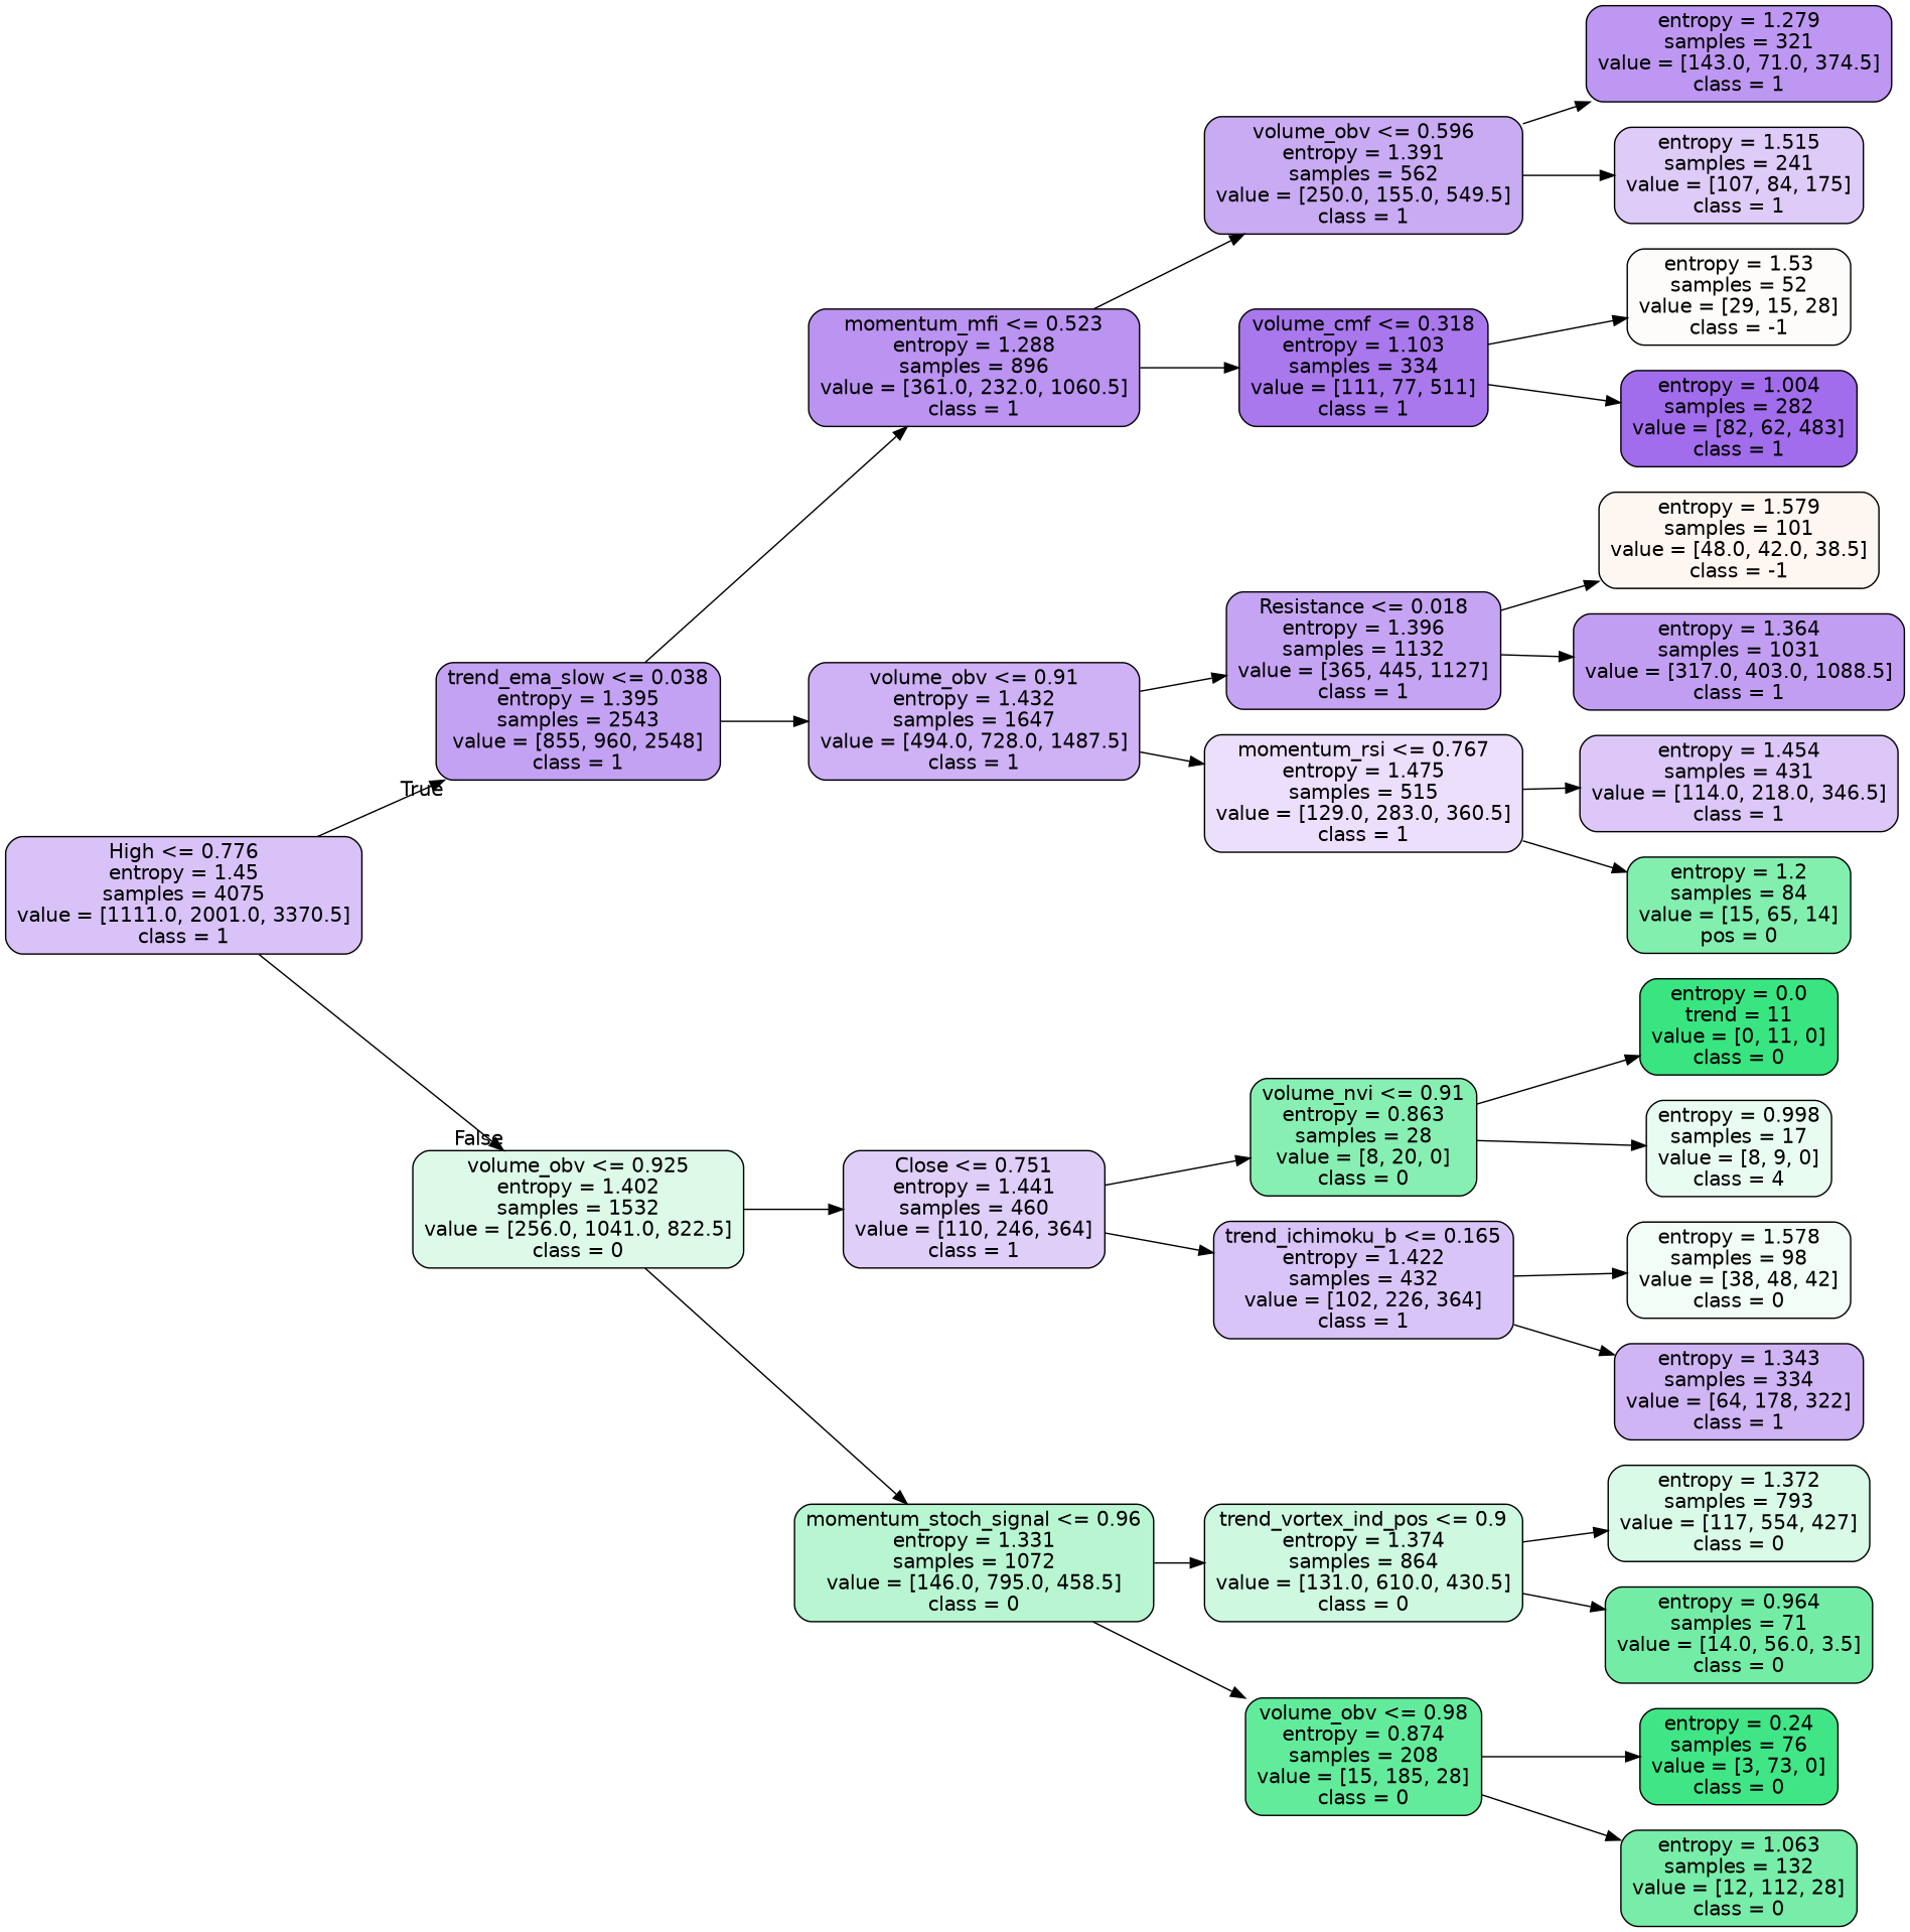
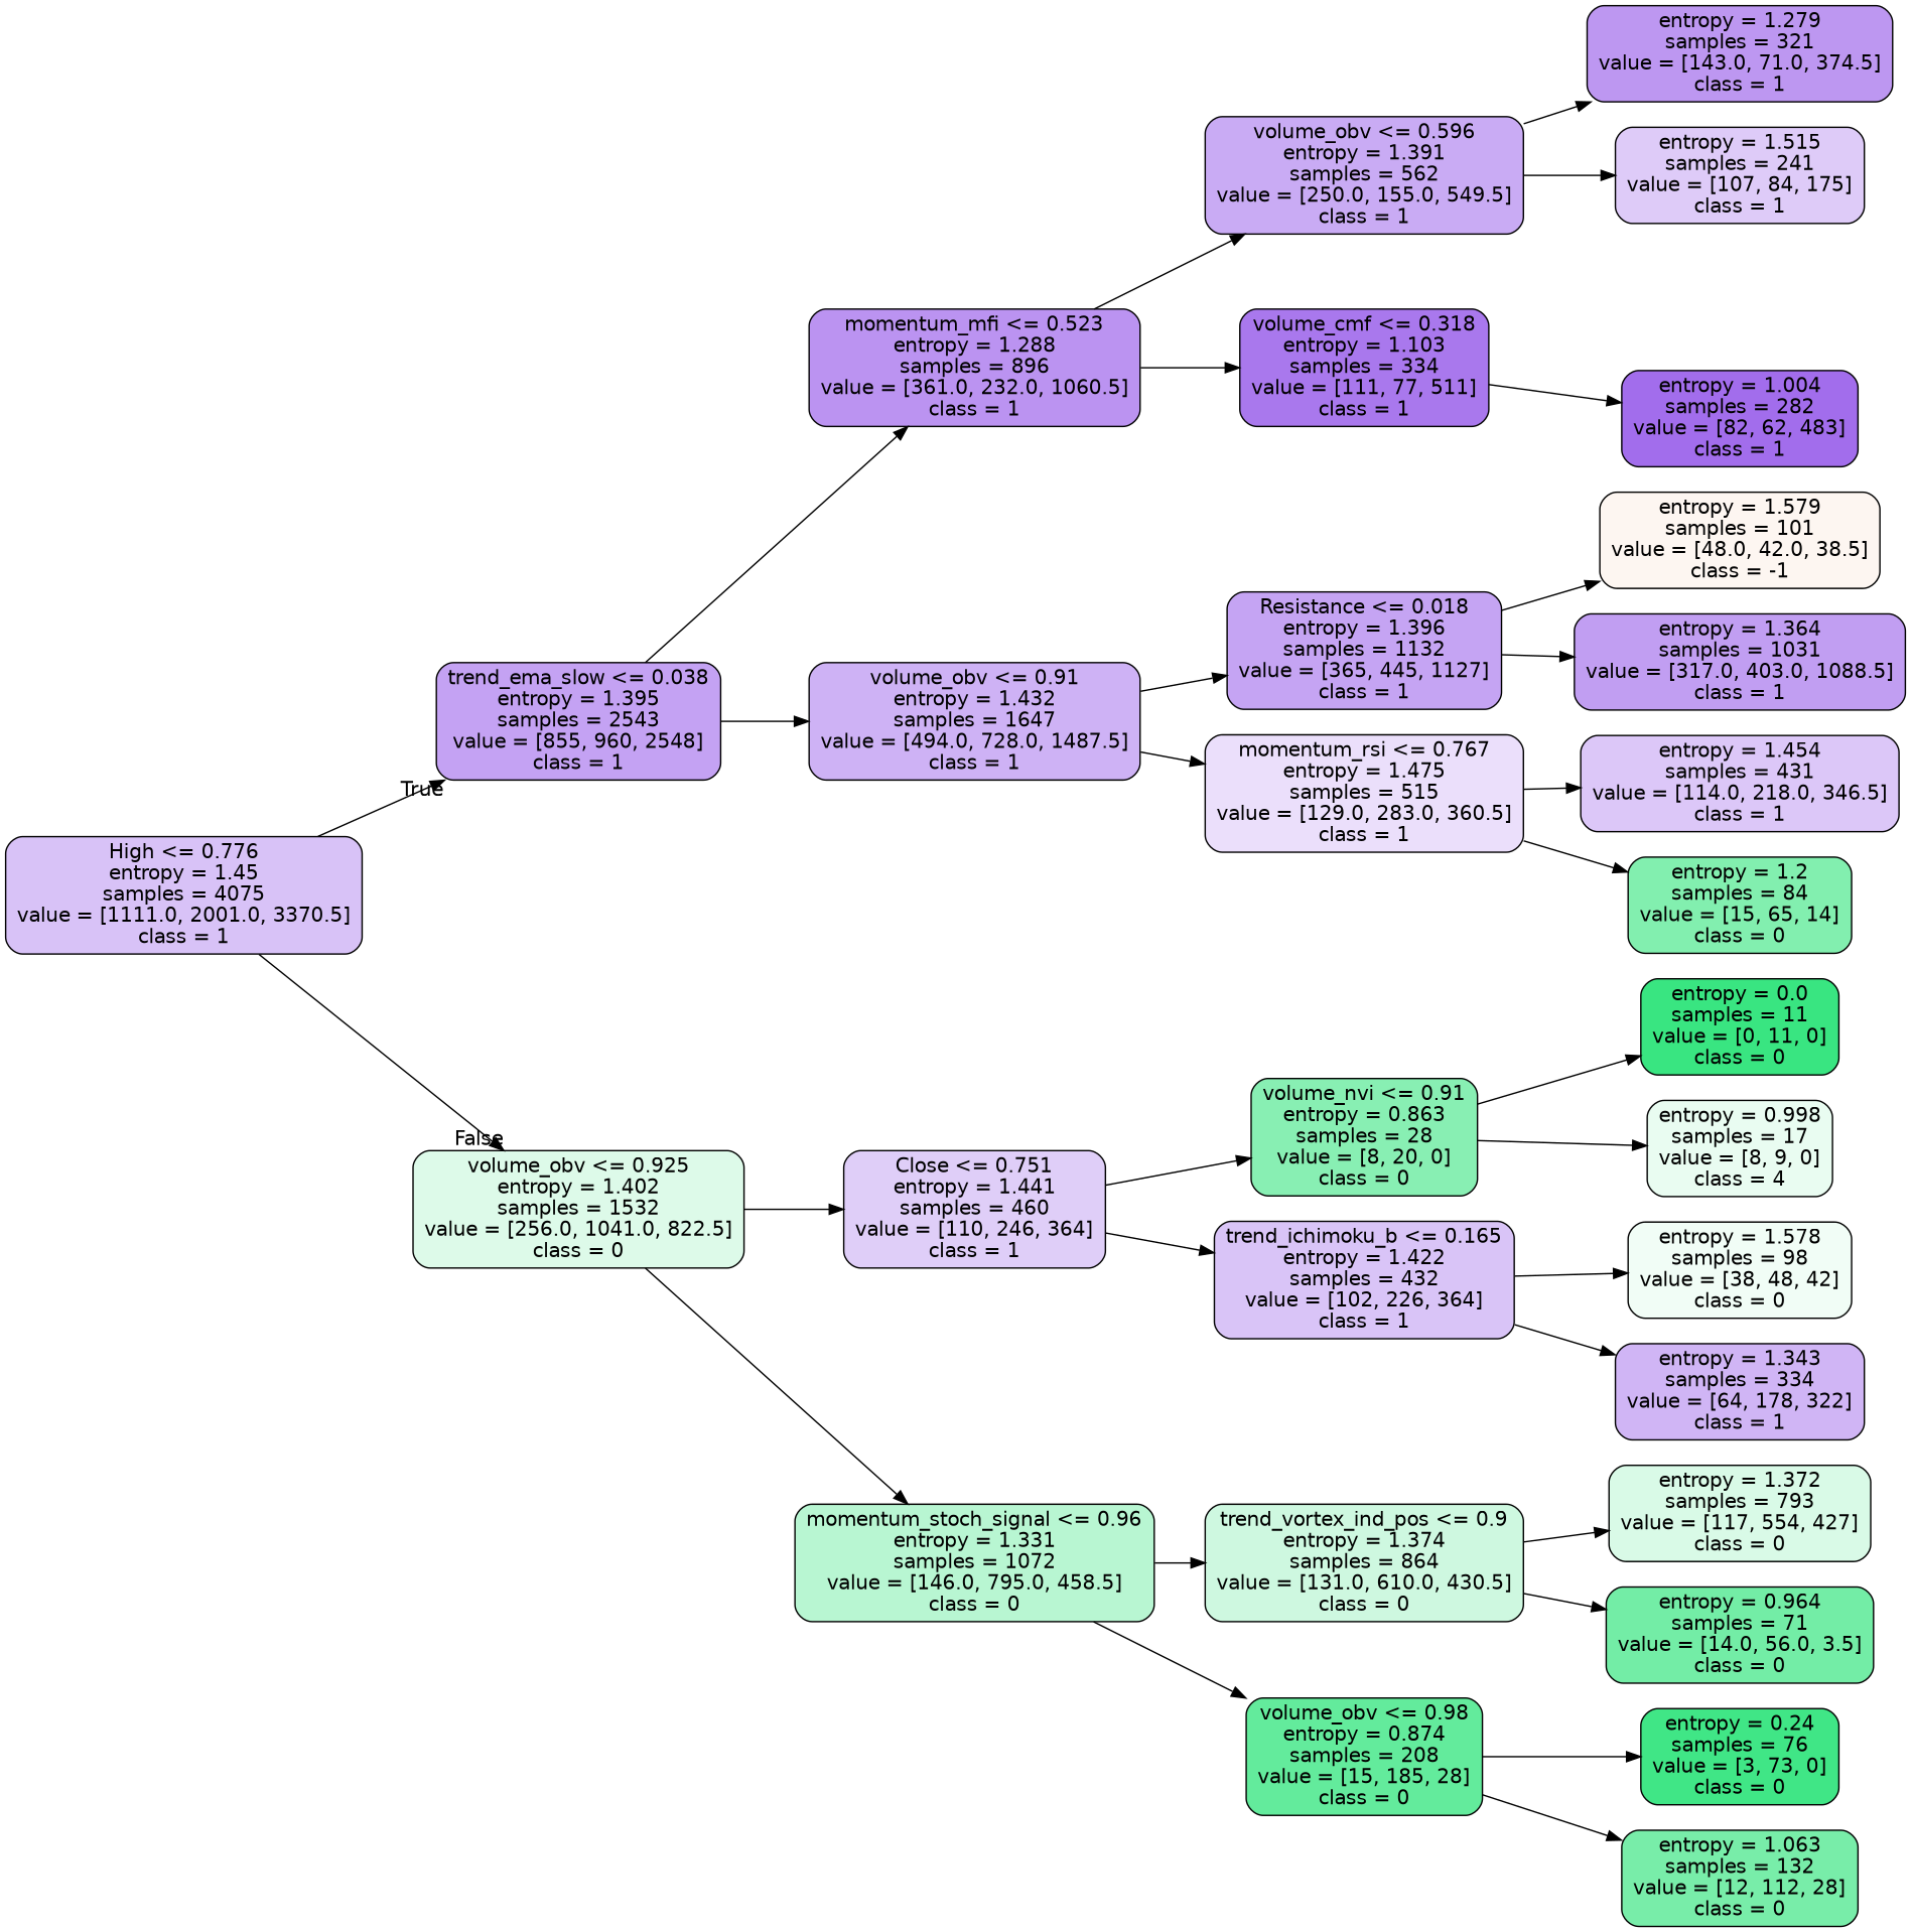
  digraph {
    rankdir=LR
    node [color=black fontname=helvetica shape=box style="filled, rounded"]
    edge [fontname=helvetica]
    n1 [fillcolor="#8139e54e" label="High <= 0.776\nentropy = 1.45\nsamples = 4075\nvalue = [1111.0, 2001.0, 3370.5]\nclass = 1"]
    n2 [fillcolor="#8139e577" label="trend_ema_slow <= 0.038\nentropy = 1.395\nsamples = 2543\nvalue = [855, 960, 2548]\nclass = 1"]
    n3 [fillcolor="#39e5812b" label="volume_obv <= 0.925\nentropy = 1.402\nsamples = 1532\nvalue = [256.0, 1041.0, 822.5]\nclass = 0"]
    n4 [fillcolor="#8139e58a" label="momentum_mfi <= 0.523\nentropy = 1.288\nsamples = 896\nvalue = [361.0, 232.0, 1060.5]\nclass = 1"]
    n5 [fillcolor="#8139e562" label="volume_obv <= 0.91\nentropy = 1.432\nsamples = 1647\nvalue = [494.0, 728.0, 1487.5]\nclass = 1"]
    n6 [fillcolor="#8139e53f" label="Close <= 0.751\nentropy = 1.441\nsamples = 460\nvalue = [110, 246, 364]\nclass = 1"]
    n7 [fillcolor="#39e5815b" label="momentum_stoch_signal <= 0.96\nentropy = 1.331\nsamples = 1072\nvalue = [146.0, 795.0, 458.5]\nclass = 0"]
    n8 [fillcolor="#8139e56c" label="volume_obv <= 0.596\nentropy = 1.391\nsamples = 562\nvalue = [250.0, 155.0, 549.5]\nclass = 1"]
    n9 [fillcolor="#8139e5ad" label="volume_cmf <= 0.318\nentropy = 1.103\nsamples = 334\nvalue = [111, 77, 511]\nclass = 1"]
    n10 [fillcolor="#8139e575" label="Resistance <= 0.018\nentropy = 1.396\nsamples = 1132\nvalue = [365, 445, 1127]\nclass = 1"]
    n11 [fillcolor="#8139e528" label="momentum_rsi <= 0.767\nentropy = 1.475\nsamples = 515\nvalue = [129.0, 283.0, 360.5]\nclass = 1"]
    n12 [fillcolor="#8139e585" label="entropy = 1.279\nsamples = 321\nvalue = [143.0, 71.0, 374.5]\nclass = 1"]
    n13 [fillcolor="#8139e543" label="entropy = 1.515\nsamples = 241\nvalue = [107, 84, 175]\nclass = 1"]
-   n14 [fillcolor="#e5813906" label="entropy = 1.53\nsamples = 52\nvalue = [29, 15, 28]\nclass = -1"]
    n15 [fillcolor="#8139e5bc" label="entropy = 1.004\nsamples = 282\nvalue = [82, 62, 483]\nclass = 1"]
    n16 [fillcolor="#e5813912" label="entropy = 1.579\nsamples = 101\nvalue = [48.0, 42.0, 38.5]\nclass = -1"]
    n17 [fillcolor="#8139e57c" label="entropy = 1.364\nsamples = 1031\nvalue = [317.0, 403.0, 1088.5]\nclass = 1"]
    n18 [fillcolor="#8139e547" label="entropy = 1.454\nsamples = 431\nvalue = [114.0, 218.0, 346.5]\nclass = 1"]
-   n19 [fillcolor="#39e581a1" label="entropy = 1.2\nsamples = 84\nvalue = [15, 65, 14]\npos = 0"]
+   n19 [fillcolor="#39e581a1" label="entropy = 1.2\nsamples = 84\nvalue = [15, 65, 14]\nclass = 0"]
    n20 [fillcolor="#39e58199" label="volume_nvi <= 0.91\nentropy = 0.863\nsamples = 28\nvalue = [8, 20, 0]\nclass = 0"]
    n21 [fillcolor="#8139e54c" label="trend_ichimoku_b <= 0.165\nentropy = 1.422\nsamples = 432\nvalue = [102, 226, 364]\nclass = 1"]
    n22 [fillcolor="#39e5813e" label="trend_vortex_ind_pos <= 0.9\nentropy = 1.374\nsamples = 864\nvalue = [131.0, 610.0, 430.5]\nclass = 0"]
    n23 [fillcolor="#39e581c8" label="volume_obv <= 0.98\nentropy = 0.874\nsamples = 208\nvalue = [15, 185, 28]\nclass = 0"]
-   n24 [fillcolor="#39e581ff" label="entropy = 0.0\ntrend = 11\nvalue = [0, 11, 0]\nclass = 0"]
+   n24 [fillcolor="#39e581ff" label="entropy = 0.0\nsamples = 11\nvalue = [0, 11, 0]\nclass = 0"]
    n25 [fillcolor="#39e5811c" label="entropy = 0.998\nsamples = 17\nvalue = [8, 9, 0]\nclass = 4"]
    n26 [fillcolor="#39e58112" label="entropy = 1.578\nsamples = 98\nvalue = [38, 48, 42]\nclass = 0"]
    n27 [fillcolor="#8139e55f" label="entropy = 1.343\nsamples = 334\nvalue = [64, 178, 322]\nclass = 1"]
    n28 [fillcolor="#39e58130" label="entropy = 1.372\nsamples = 793\nvalue = [117, 554, 427]\nclass = 0"]
    n29 [fillcolor="#39e581b4" label="entropy = 0.964\nsamples = 71\nvalue = [14.0, 56.0, 3.5]\nclass = 0"]
    n30 [fillcolor="#39e581f5" label="entropy = 0.24\nsamples = 76\nvalue = [3, 73, 0]\nclass = 0"]
    n31 [fillcolor="#39e581ad" label="entropy = 1.063\nsamples = 132\nvalue = [12, 112, 28]\nclass = 0"]
    n1 -> n2 [headlabel=True labelangle=45 labeldistance=2.5]
    n1 -> n3 [headlabel=False labelangle=-45 labeldistance=2.5]
    n2 -> n4
    n2 -> n5
    n3 -> n6
    n3 -> n7
    n4 -> n8
    n4 -> n9
    n5 -> n10
    n5 -> n11
    n6 -> n20
    n6 -> n21
    n7 -> n22
    n7 -> n23
    n8 -> n12
    n8 -> n13
-   n9 -> n14
    n9 -> n15
    n10 -> n16
    n10 -> n17
    n11 -> n18
    n11 -> n19
    n20 -> n24
    n20 -> n25
    n21 -> n26
    n21 -> n27
    n22 -> n28
    n22 -> n29
    n23 -> n30
    n23 -> n31
  }
